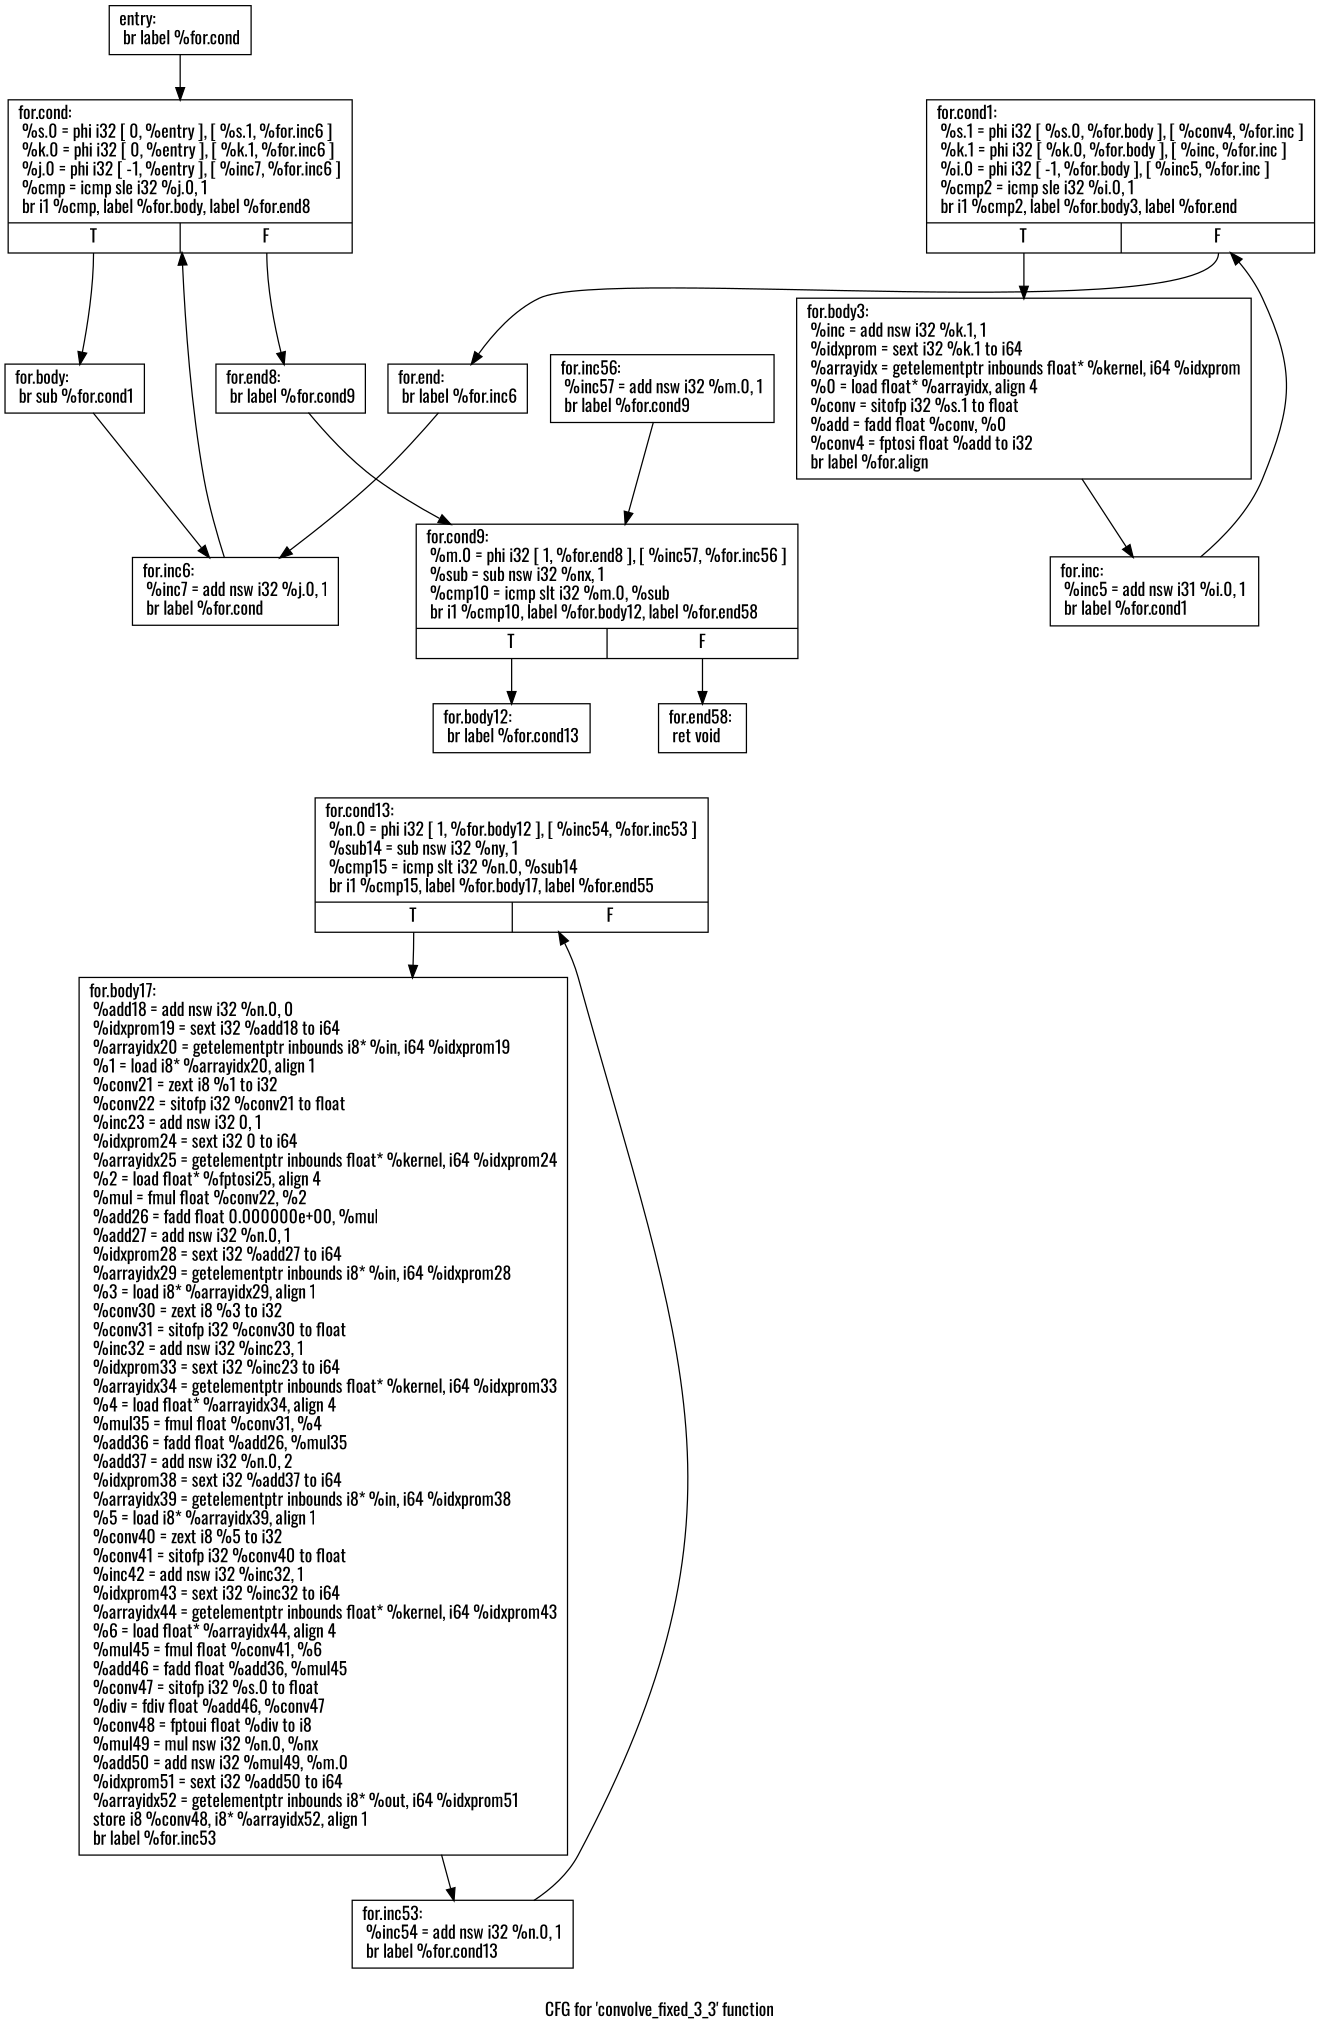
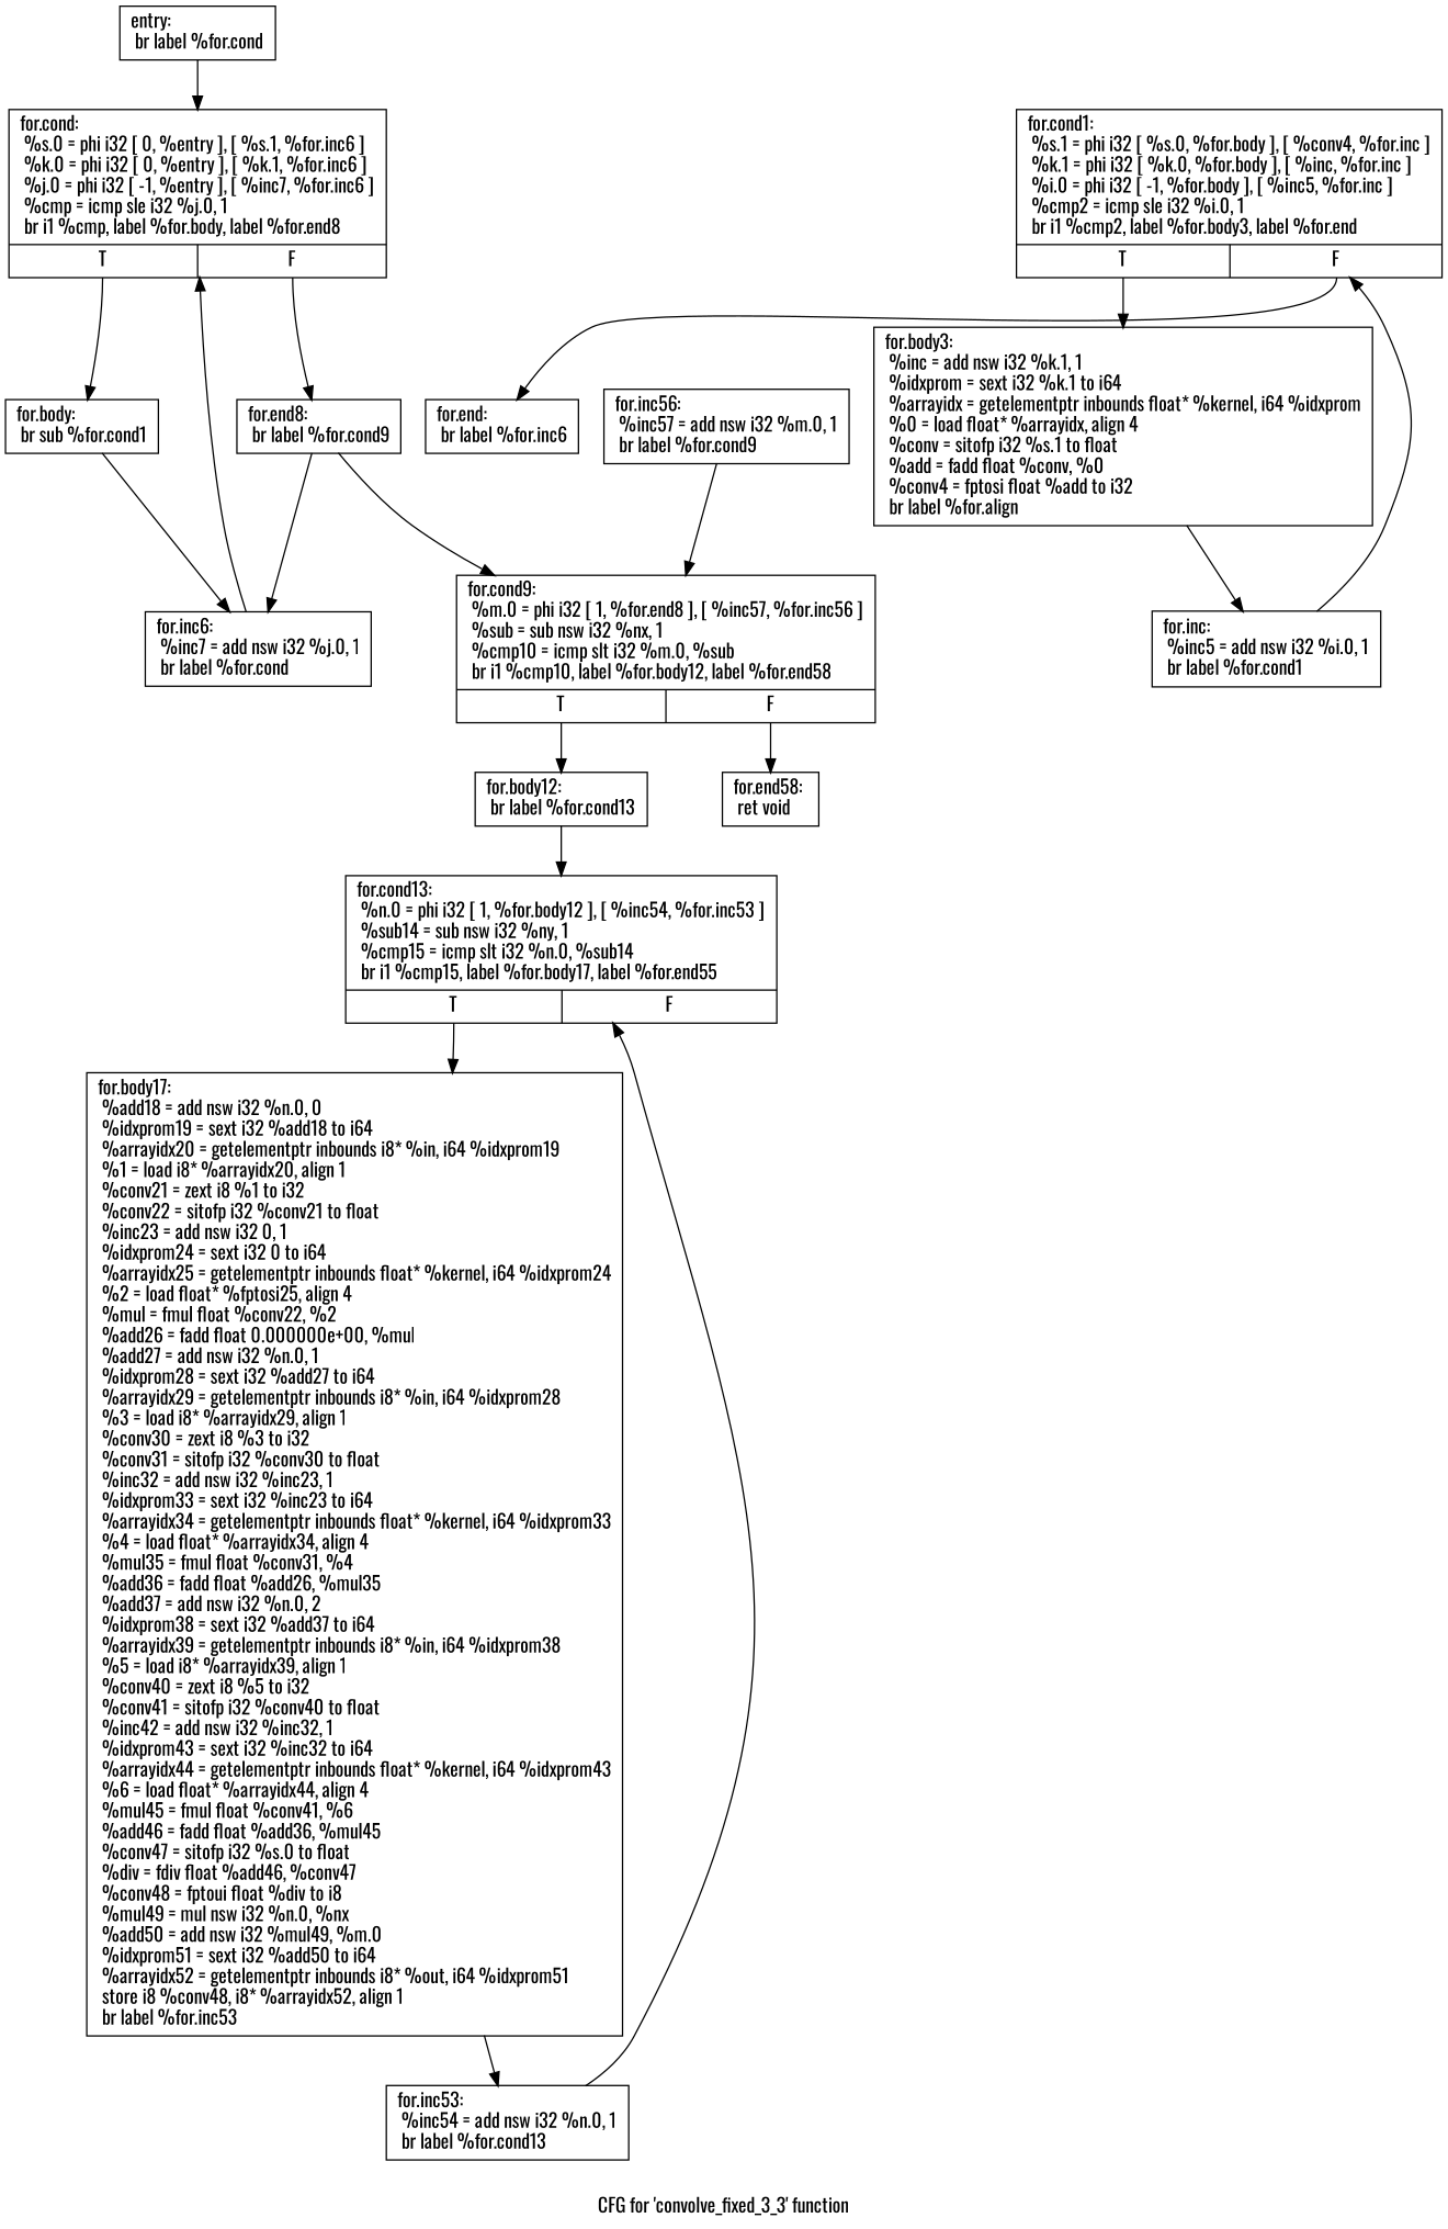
  digraph {
    fontname=Oswald
    label="CFG for 'convolve_fixed_3_3' function"
    node [fontname=Oswald shape=record]
    edge [fontname=Oswald]
    n1 [label="{entry:\l  br label %for.cond\l}"]
    n2 [label="{for.cond:                                         \l  %s.0 = phi i32 [ 0, %entry ], [ %s.1, %for.inc6 ]\l  %k.0 = phi i32 [ 0, %entry ], [ %k.1, %for.inc6 ]\l  %j.0 = phi i32 [ -1, %entry ], [ %inc7, %for.inc6 ]\l  %cmp = icmp sle i32 %j.0, 1\l  br i1 %cmp, label %for.body, label %for.end8\l|{<s0>T|<s1>F}}"]
    n3 [label="{for.body:                                         \l  br sub %for.cond1\l}"]
    n4 [label="{for.end8:                                         \l  br label %for.cond9\l}"]
    n5 [label="{for.inc6:                                         \l  %inc7 = add nsw i32 %j.0, 1\l  br label %for.cond\l}"]
    n6 [label="{for.cond9:                                        \l  %m.0 = phi i32 [ 1, %for.end8 ], [ %inc57, %for.inc56 ]\l  %sub = sub nsw i32 %nx, 1\l  %cmp10 = icmp slt i32 %m.0, %sub\l  br i1 %cmp10, label %for.body12, label %for.end58\l|{<s0>T|<s1>F}}"]
    n7 [label="{for.cond1:                                        \l  %s.1 = phi i32 [ %s.0, %for.body ], [ %conv4, %for.inc ]\l  %k.1 = phi i32 [ %k.0, %for.body ], [ %inc, %for.inc ]\l  %i.0 = phi i32 [ -1, %for.body ], [ %inc5, %for.inc ]\l  %cmp2 = icmp sle i32 %i.0, 1\l  br i1 %cmp2, label %for.body3, label %for.end\l|{<s0>T|<s1>F}}"]
    n8 [label="{for.body3:                                        \l  %inc = add nsw i32 %k.1, 1\l  %idxprom = sext i32 %k.1 to i64\l  %arrayidx = getelementptr inbounds float* %kernel, i64 %idxprom\l  %0 = load float* %arrayidx, align 4\l  %conv = sitofp i32 %s.1 to float\l  %add = fadd float %conv, %0\l  %conv4 = fptosi float %add to i32\l  br label %for.align\l}"]
    n9 [label="{for.end:                                          \l  br label %for.inc6\l}"]
    n10 [label="{for.body12:                                       \l  br label %for.cond13\l}"]
    n11 [label="{for.end58:                                        \l  ret void\l}"]
-   n12 [label="{for.inc:                                          \l  %inc5 = add nsw i31 %i.0, 1\l  br label %for.cond1\l}"]
+   n12 [label="{for.inc:                                          \l  %inc5 = add nsw i32 %i.0, 1\l  br label %for.cond1\l}"]
    n13 [label="{for.cond13:                                       \l  %n.0 = phi i32 [ 1, %for.body12 ], [ %inc54, %for.inc53 ]\l  %sub14 = sub nsw i32 %ny, 1\l  %cmp15 = icmp slt i32 %n.0, %sub14\l  br i1 %cmp15, label %for.body17, label %for.end55\l|{<s0>T|<s1>F}}"]
    n14 [label="{for.body17:                                       \l  %add18 = add nsw i32 %n.0, 0\l  %idxprom19 = sext i32 %add18 to i64\l  %arrayidx20 = getelementptr inbounds i8* %in, i64 %idxprom19\l  %1 = load i8* %arrayidx20, align 1\l  %conv21 = zext i8 %1 to i32\l  %conv22 = sitofp i32 %conv21 to float\l  %inc23 = add nsw i32 0, 1\l  %idxprom24 = sext i32 0 to i64\l  %arrayidx25 = getelementptr inbounds float* %kernel, i64 %idxprom24\l  %2 = load float* %fptosi25, align 4\l  %mul = fmul float %conv22, %2\l  %add26 = fadd float 0.000000e+00, %mul\l  %add27 = add nsw i32 %n.0, 1\l  %idxprom28 = sext i32 %add27 to i64\l  %arrayidx29 = getelementptr inbounds i8* %in, i64 %idxprom28\l  %3 = load i8* %arrayidx29, align 1\l  %conv30 = zext i8 %3 to i32\l  %conv31 = sitofp i32 %conv30 to float\l  %inc32 = add nsw i32 %inc23, 1\l  %idxprom33 = sext i32 %inc23 to i64\l  %arrayidx34 = getelementptr inbounds float* %kernel, i64 %idxprom33\l  %4 = load float* %arrayidx34, align 4\l  %mul35 = fmul float %conv31, %4\l  %add36 = fadd float %add26, %mul35\l  %add37 = add nsw i32 %n.0, 2\l  %idxprom38 = sext i32 %add37 to i64\l  %arrayidx39 = getelementptr inbounds i8* %in, i64 %idxprom38\l  %5 = load i8* %arrayidx39, align 1\l  %conv40 = zext i8 %5 to i32\l  %conv41 = sitofp i32 %conv40 to float\l  %inc42 = add nsw i32 %inc32, 1\l  %idxprom43 = sext i32 %inc32 to i64\l  %arrayidx44 = getelementptr inbounds float* %kernel, i64 %idxprom43\l  %6 = load float* %arrayidx44, align 4\l  %mul45 = fmul float %conv41, %6\l  %add46 = fadd float %add36, %mul45\l  %conv47 = sitofp i32 %s.0 to float\l  %div = fdiv float %add46, %conv47\l  %conv48 = fptoui float %div to i8\l  %mul49 = mul nsw i32 %n.0, %nx\l  %add50 = add nsw i32 %mul49, %m.0\l  %idxprom51 = sext i32 %add50 to i64\l  %arrayidx52 = getelementptr inbounds i8* %out, i64 %idxprom51\l  store i8 %conv48, i8* %arrayidx52, align 1\l  br label %for.inc53\l}"]
    n15 [label="{for.inc53:                                        \l  %inc54 = add nsw i32 %n.0, 1\l  br label %for.cond13\l}"]
    n16 [label="{for.inc56:                                        \l  %inc57 = add nsw i32 %m.0, 1\l  br label %for.cond9\l}"]
    n1 -> n2
    n2 -> n3 [tailport=s0]
    n2 -> n4 [tailport=s1]
    n3 -> n5
    n4 -> n6
    n5 -> n2
    n6 -> n10 [tailport=s0]
    n6 -> n11 [tailport=s1]
    n7 -> n8 [tailport=s0]
    n7 -> n9 [tailport=s1]
    n8 -> n12
-   n9 -> n5
+   n4 -> n5
+   n10 -> n13
    n12 -> n7
    n13 -> n14 [tailport=s0]
    n14 -> n15
    n15 -> n13
    n16 -> n6
  }
